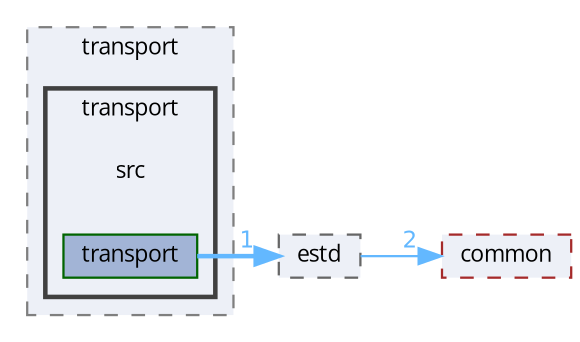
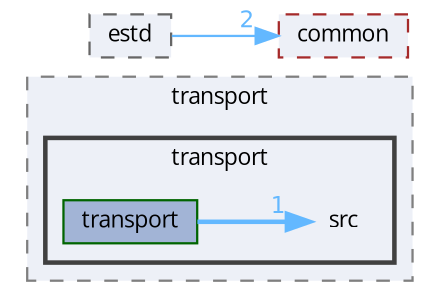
  digraph {
    compound=true
    fontname="Open Sans"
    rankdir=LR
    node [color=gray40 fontname="Open Sans" fontsize=10 shape=box fillcolor="#edf0f7" style="filled,dashed"]
    edge [color=steelblue1 fontcolor=steelblue1 fontname="Open Sans" fontsize=10 labeldistance=1.5 labelfontname=Helvetica labelfontsize=10]
    n1 [height=0.2 label=src shape=plaintext width=0.4 fillcolor="" style=""]
    n2 [color=darkgreen fillcolor="#a2b4d6" height=0.2 label=transport style=filled width=0.4]
    n3 [height=0.2 label=estd width=0.4]
    n4 [color=brown height=0.2 label=common width=0.4]
    subgraph cluster_1 {
      bgcolor="#edf0f7"
      fontsize=10
      label=transport
      pencolor=grey50
      style="filled,dashed"
      subgraph cluster_2 {
        bgcolor="#edf0f7"
        fontsize=10
        label=transport
        pencolor=grey25
        style="filled,bold"
        n1
        n2
      }
    }
-   n2 -> n3 [headlabel=1 style=bold]
+   n2 -> n1 [headlabel=1 style=bold]
    n3 -> n4 [headlabel=2 style=solid]
  }
